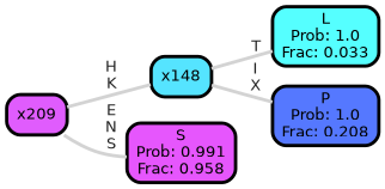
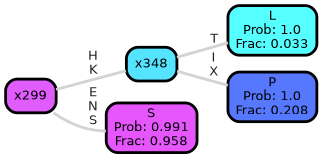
  graph {
    rankdir=LR
    ranksep="0 equally"
    splines=straight
    node [color=black fontcolor=black fontname=helvetica penwidth=3 shape=box style="filled, rounded"]
    edge [color=lightgray fontcolor=grey14 fontname=helvetica fontweight=bold penwidth=3]
    n1 [fillcolor="#55ffff" label="L\nProb: 1.0\nFrac: 0.033"]
-   n2 [fillcolor="#55e4ff" label=x148]
+   n2 [fillcolor="#55e4ff" label=x348]
    n3 [fillcolor="#5578ff" label="P\nProb: 1.0\nFrac: 0.208"]
-   n4 [fillcolor="#e05cfd" label=x209]
+   n4 [fillcolor="#e05cfd" label=x299]
    n5 [fillcolor="#e656fd" label="S\nProb: 0.991\nFrac: 0.958"]
    subgraph sub_1 {
      rank=same
    }
    n2 -- n1 [label=" T"]
    n2 -- n3 [label=" I\n X"]
    n4 -- n2 [label=" H\n K"]
    n4 -- n5 [label=" E\n N\n S"]
  }
